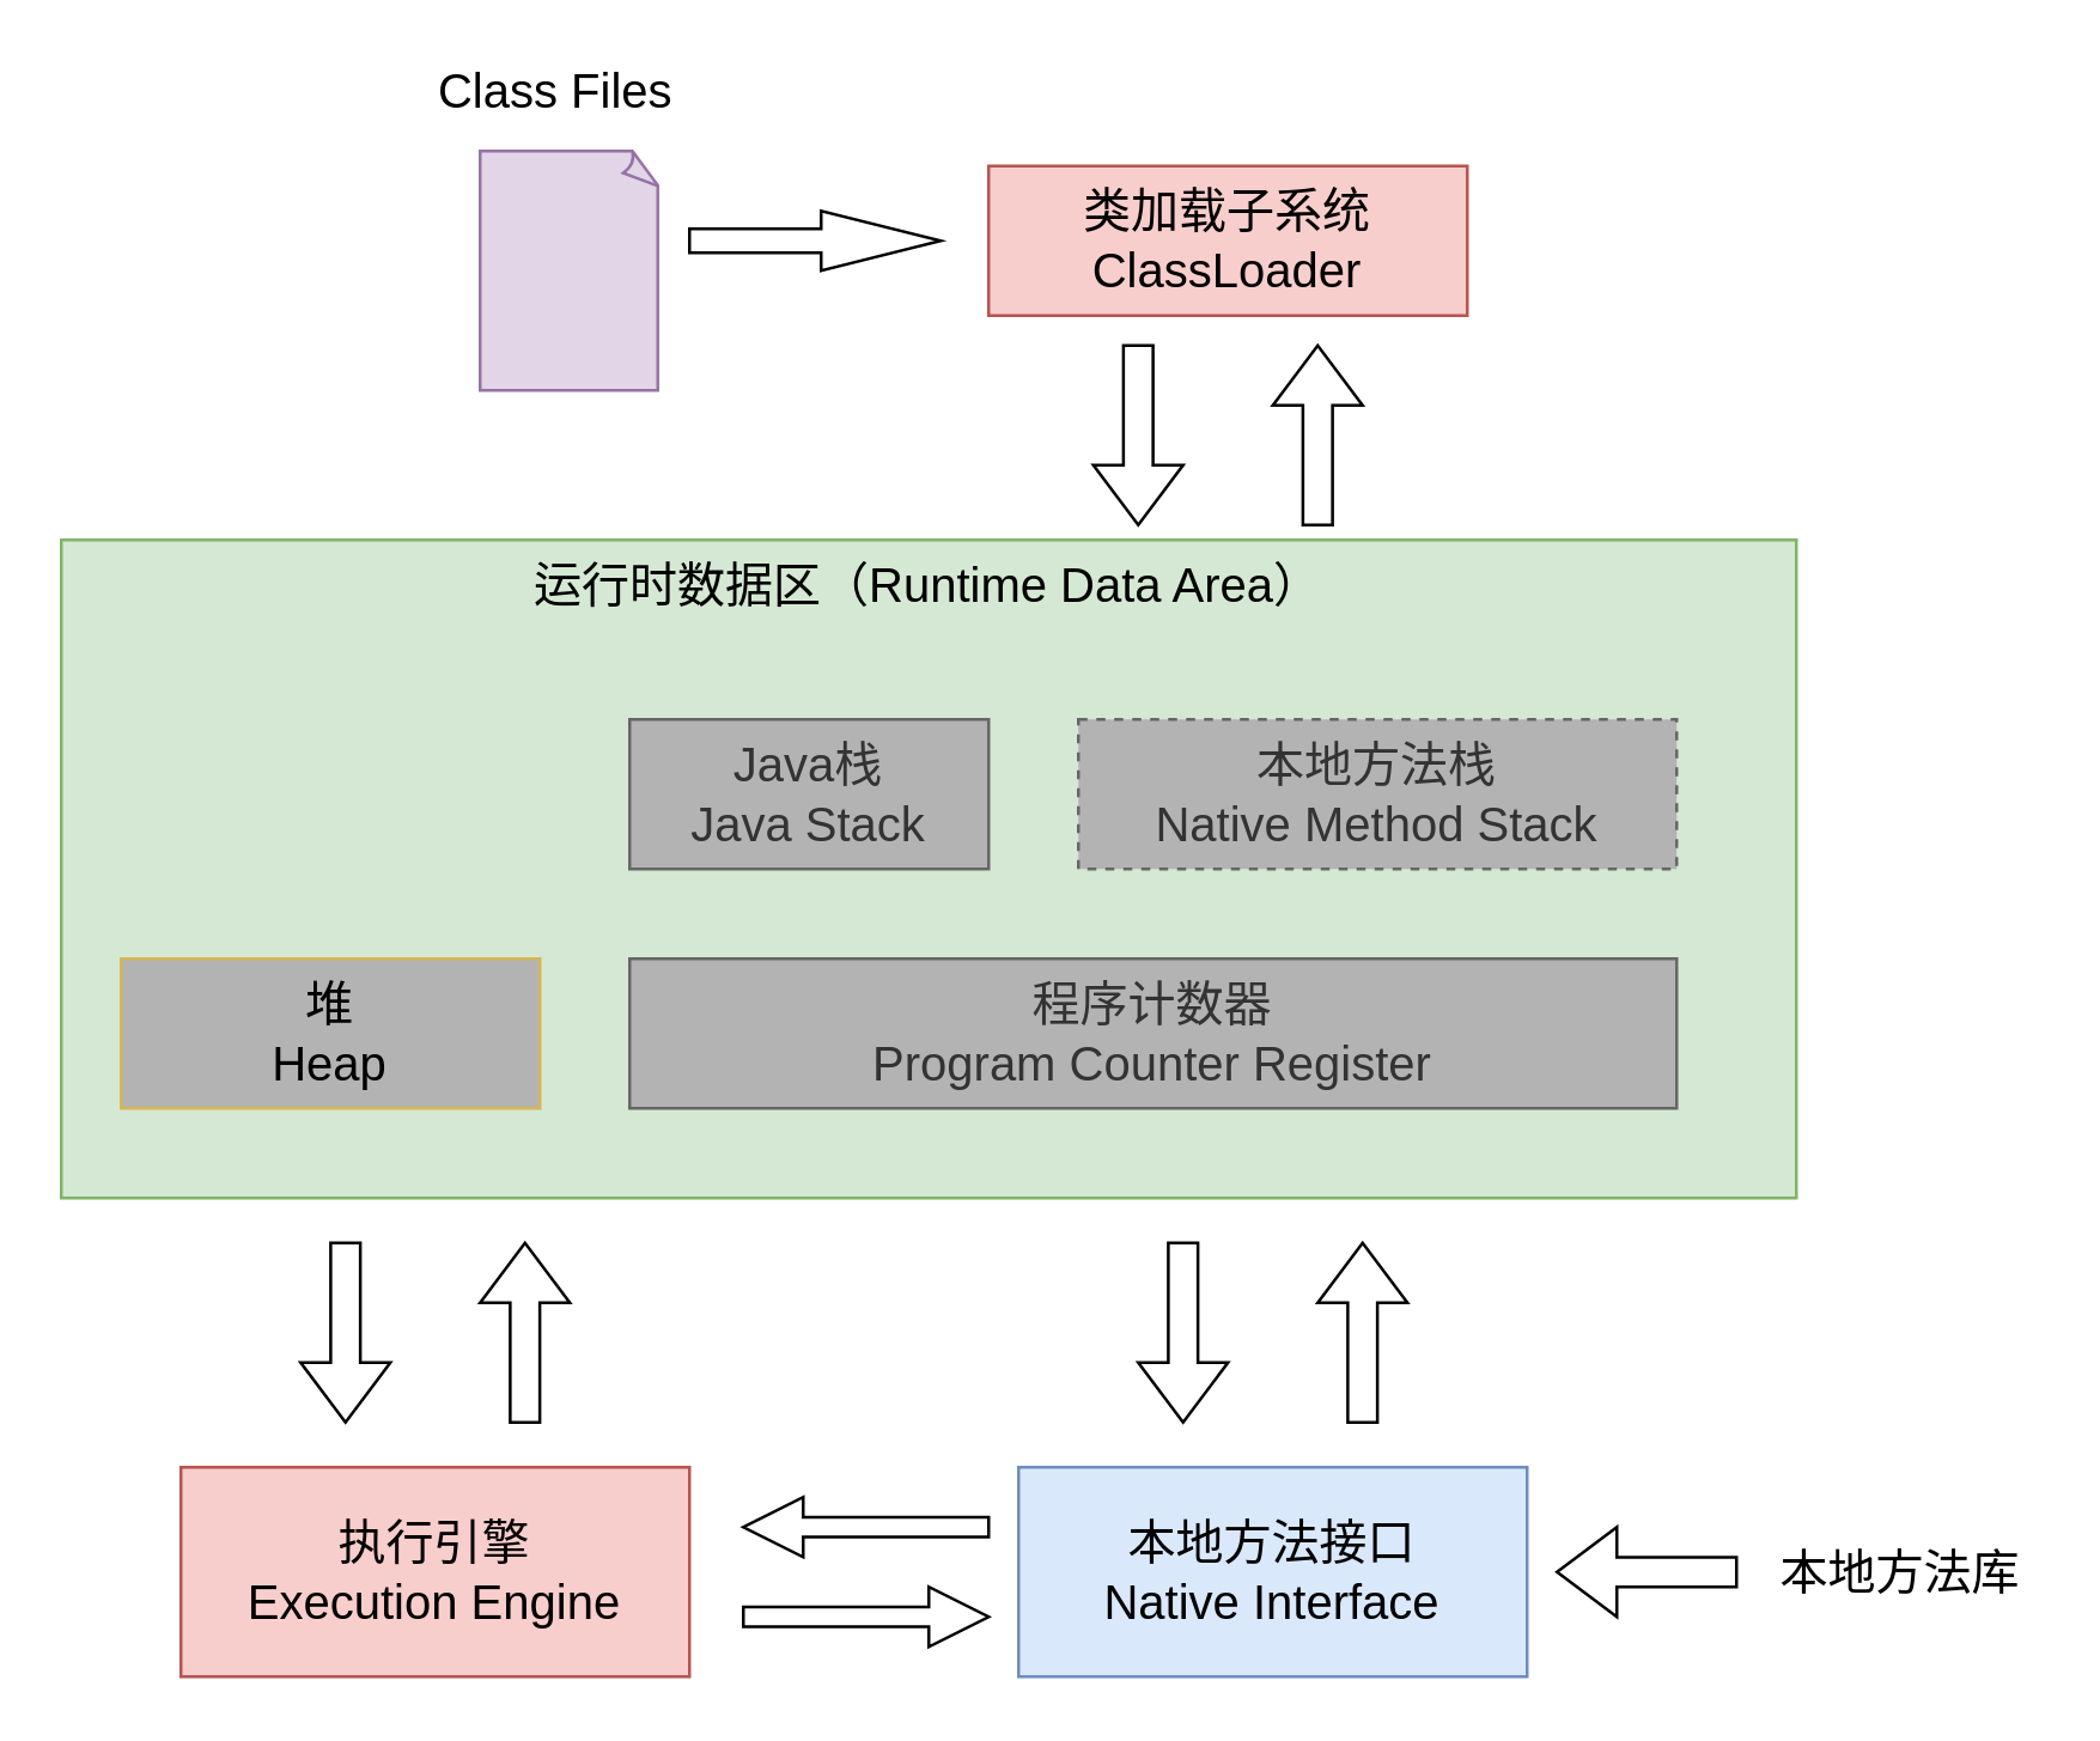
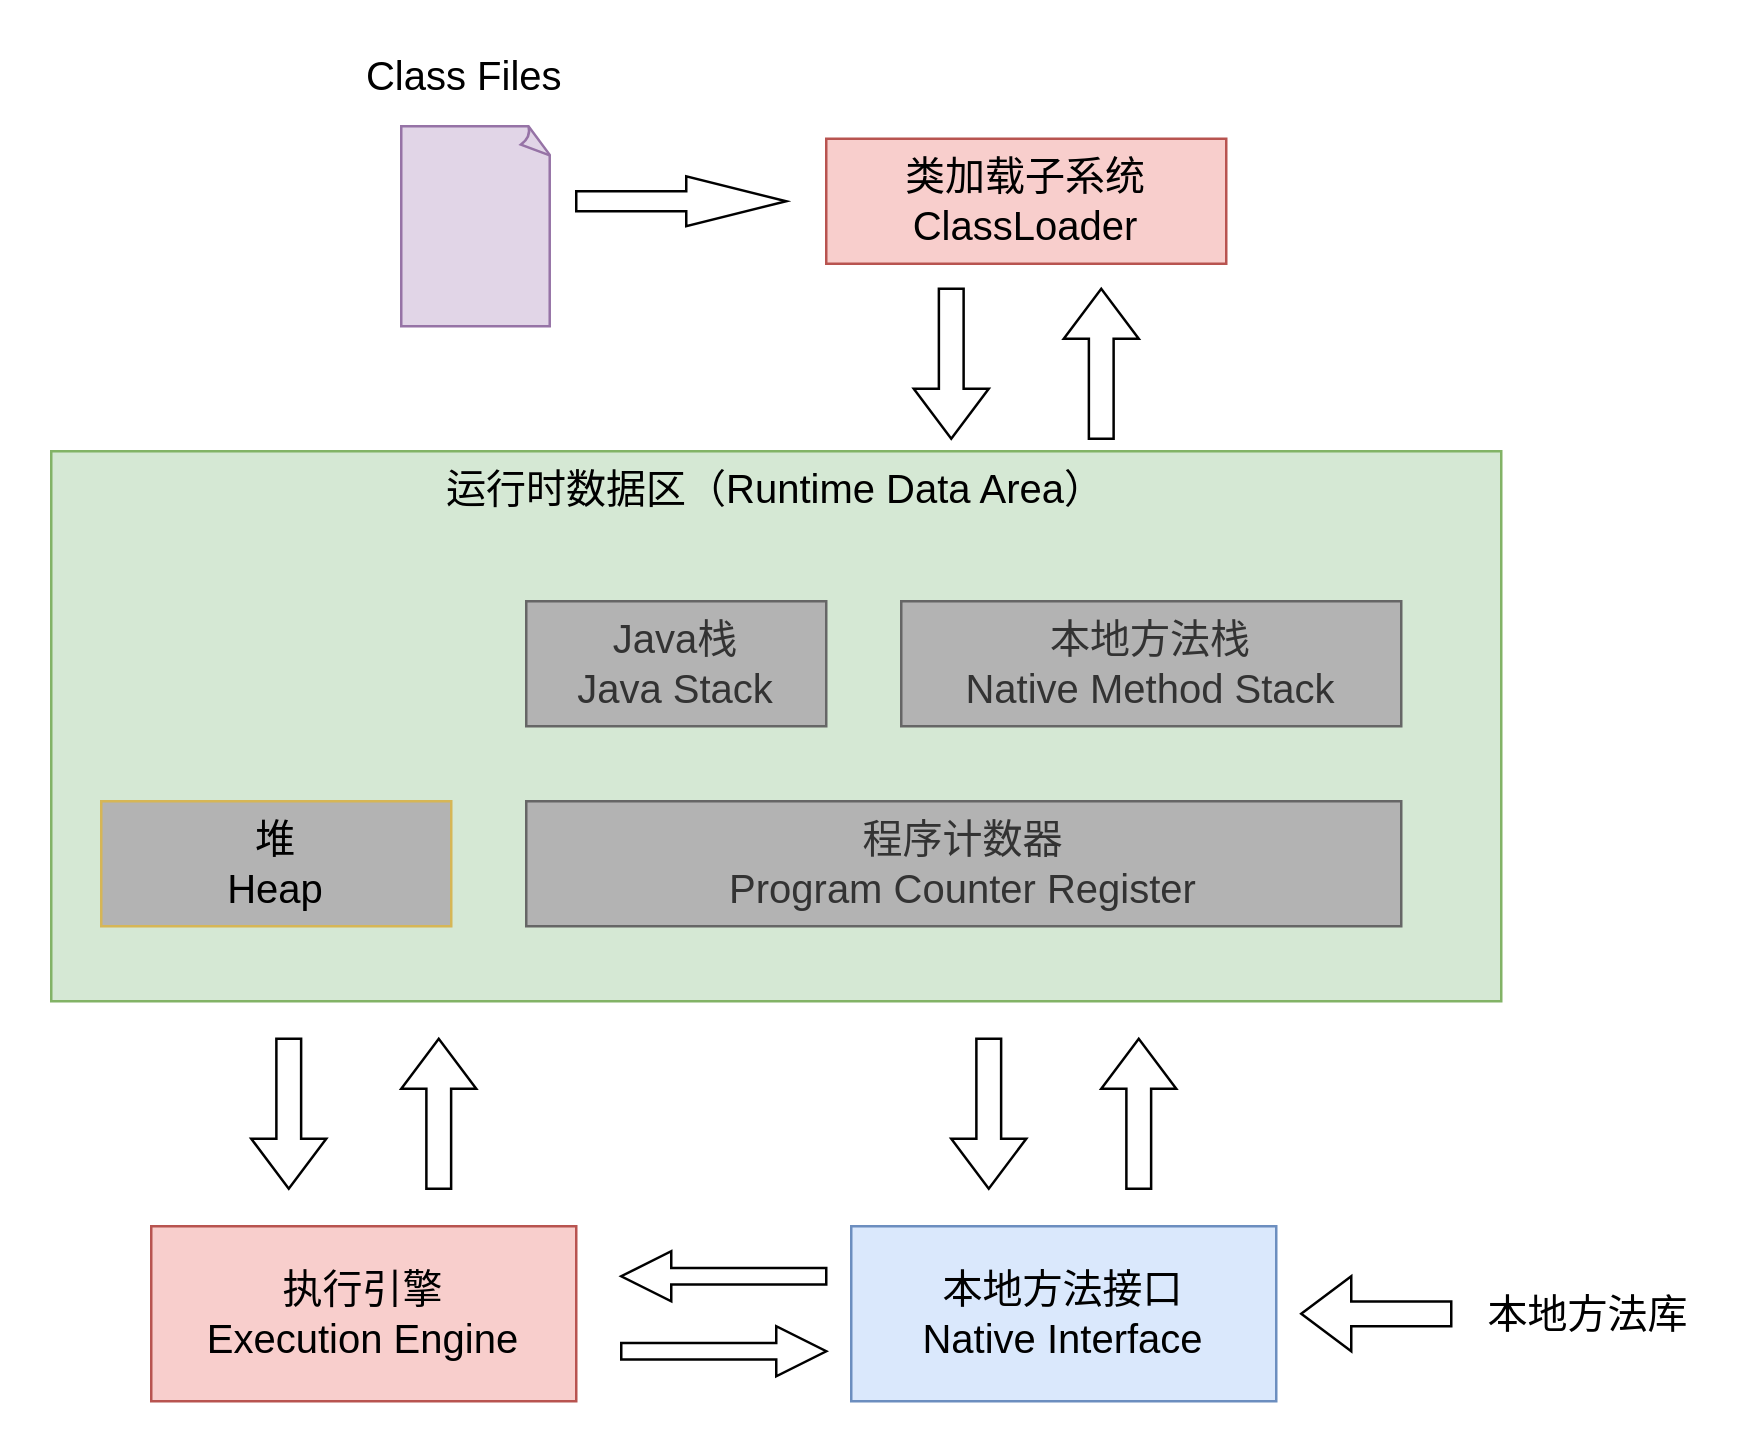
  <mxCell id="0" />
  <mxCell id="1" parent="0" />
  <mxCell id="2" value="类加载子系统&lt;br&gt;ClassLoader" style="whiteSpace=wrap;html=1;fontSize=16;fillColor=#f8cecc;strokeColor=#b85450;" parent="1" vertex="1"><mxGeometry x="330" y="55" width="160" height="50" as="geometry" /></mxCell>
  <mxCell id="3" value="" style="html=1;shadow=0;dashed=0;align=center;verticalAlign=middle;shape=mxgraph.arrows2.arrow;dy=0.6;dx=40;notch=0;fontSize=16;" parent="1" vertex="1"><mxGeometry x="230" y="70" width="84" height="20" as="geometry" /></mxCell>
  <mxCell id="4" value="运行时数据区（Runtime Data Area）" style="whiteSpace=wrap;html=1;fontSize=16;labelPosition=center;verticalLabelPosition=top;align=center;verticalAlign=bottom;spacingBottom=-27;fillColor=#d5e8d4;strokeColor=#82b366;" parent="1" vertex="1"><mxGeometry x="20" y="180" width="580" height="220" as="geometry" /></mxCell>
  <mxCell id="5" value="堆&lt;br&gt;Heap" style="whiteSpace=wrap;html=1;fontSize=16;fillColor=#b3b3b3;strokeColor=#d6b656;" parent="1" vertex="1"><mxGeometry x="40" y="320" width="140" height="50" as="geometry" /></mxCell>
  <mxCell id="6" value="Java栈&lt;br&gt;Java Stack" style="whiteSpace=wrap;html=1;fontSize=16;fillColor=#B3B3B3;strokeColor=#666666;fontColor=#333333;" parent="1" vertex="1"><mxGeometry x="210" y="240" width="120" height="50" as="geometry" /></mxCell>
- <mxCell id="7" value="本地方法栈&lt;br&gt;Native Method Stack" style="whiteSpace=wrap;html=1;fontSize=16;fillColor=#B3B3B3;strokeColor=#666666;fontColor=#333333;dashed=1;" parent="1" vertex="1"><mxGeometry x="360" y="240" width="200" height="50" as="geometry" /></mxCell>
+ <mxCell id="7" value="本地方法栈&lt;br&gt;Native Method Stack" style="whiteSpace=wrap;html=1;fontSize=16;fillColor=#B3B3B3;strokeColor=#666666;fontColor=#333333;" parent="1" vertex="1"><mxGeometry x="360" y="240" width="200" height="50" as="geometry" /></mxCell>
  <mxCell id="8" value="程序计数器&lt;br&gt;Program Counter Register" style="whiteSpace=wrap;html=1;fontSize=16;fillColor=#B3B3B3;strokeColor=#666666;fontColor=#333333;" parent="1" vertex="1"><mxGeometry x="210" y="320" width="350" height="50" as="geometry" /></mxCell>
  <mxCell id="9" value="" style="html=1;shadow=0;dashed=0;align=center;verticalAlign=middle;shape=mxgraph.arrows2.arrow;dy=0.67;dx=20;notch=0;fontSize=16;rotation=90;" parent="1" vertex="1"><mxGeometry x="85" y="430" width="60" height="30" as="geometry" /></mxCell>
  <mxCell id="10" value="" style="html=1;shadow=0;dashed=0;align=center;verticalAlign=middle;shape=mxgraph.arrows2.arrow;dy=0.67;dx=20;notch=0;fontSize=16;rotation=-90;" parent="1" vertex="1"><mxGeometry x="145" y="430" width="60" height="30" as="geometry" /></mxCell>
  <mxCell id="11" value="执行引擎&lt;br&gt;Execution Engine" style="whiteSpace=wrap;html=1;fontSize=16;fillColor=#f8cecc;strokeColor=#b85450;" parent="1" vertex="1"><mxGeometry x="60" y="490" width="170" height="70" as="geometry" /></mxCell>
  <mxCell id="12" value="本地方法接口&lt;br&gt;Native Interface" style="whiteSpace=wrap;html=1;fontSize=16;fillColor=#dae8fc;strokeColor=#6c8ebf;" parent="1" vertex="1"><mxGeometry x="340" y="490" width="170" height="70" as="geometry" /></mxCell>
  <mxCell id="13" value="" style="html=1;shadow=0;dashed=0;align=center;verticalAlign=middle;shape=mxgraph.arrows2.arrow;dy=0.67;dx=20;notch=0;fontSize=16;rotation=90;" parent="1" vertex="1"><mxGeometry x="365" y="430" width="60" height="30" as="geometry" /></mxCell>
  <mxCell id="14" value="" style="html=1;shadow=0;dashed=0;align=center;verticalAlign=middle;shape=mxgraph.arrows2.arrow;dy=0.67;dx=20;notch=0;fontSize=16;rotation=-90;" parent="1" vertex="1"><mxGeometry x="425" y="430" width="60" height="30" as="geometry" /></mxCell>
  <mxCell id="15" value="" style="html=1;shadow=0;dashed=0;align=center;verticalAlign=middle;shape=mxgraph.arrows2.arrow;dy=0.67;dx=20;notch=0;fontSize=16;rotation=-180;" parent="1" vertex="1"><mxGeometry x="248" y="500" width="82" height="20" as="geometry" /></mxCell>
  <mxCell id="16" value="" style="html=1;shadow=0;dashed=0;align=center;verticalAlign=middle;shape=mxgraph.arrows2.arrow;dy=0.67;dx=20;notch=0;fontSize=16;rotation=0;" parent="1" vertex="1"><mxGeometry x="248" y="530" width="82" height="20" as="geometry" /></mxCell>
  <mxCell id="17" value="" style="html=1;shadow=0;dashed=0;align=center;verticalAlign=middle;shape=mxgraph.arrows2.arrow;dy=0.67;dx=20;notch=0;fontSize=16;rotation=-180;" parent="1" vertex="1"><mxGeometry x="520" y="510" width="60" height="30" as="geometry" /></mxCell>
  <mxCell id="18" value="" style="html=1;shadow=0;dashed=0;align=center;verticalAlign=middle;shape=mxgraph.arrows2.arrow;dy=0.67;dx=20;notch=0;fontSize=16;rotation=90;" parent="1" vertex="1"><mxGeometry x="350" y="130" width="60" height="30" as="geometry" /></mxCell>
  <mxCell id="19" value="" style="html=1;shadow=0;dashed=0;align=center;verticalAlign=middle;shape=mxgraph.arrows2.arrow;dy=0.67;dx=20;notch=0;fontSize=16;rotation=-90;" parent="1" vertex="1"><mxGeometry x="410" y="130" width="60" height="30" as="geometry" /></mxCell>
  <mxCell id="20" value="本地方法库" style="text;html=1;strokeColor=none;fillColor=none;align=center;verticalAlign=middle;whiteSpace=wrap;fontSize=16;" parent="1" vertex="1"><mxGeometry x="590" y="505" width="90" height="40" as="geometry" /></mxCell>
  <mxCell id="21" value="" style="whiteSpace=wrap;html=1;shape=mxgraph.basic.document;fillColor=#e1d5e7;strokeColor=#9673a6;labelPosition=center;verticalLabelPosition=top;align=center;verticalAlign=bottom;fontSize=16;" vertex="1" parent="1"><mxGeometry x="160" y="50" width="60" height="80" as="geometry" /></mxCell>
  <mxCell id="22" value="&lt;span&gt;Class Files&lt;/span&gt;" style="text;html=1;align=center;verticalAlign=middle;resizable=0;points=[];autosize=1;strokeColor=none;fillColor=none;fontSize=16;" vertex="1" parent="1"><mxGeometry x="140" y="20" width="90" height="20" as="geometry" /></mxCell>
